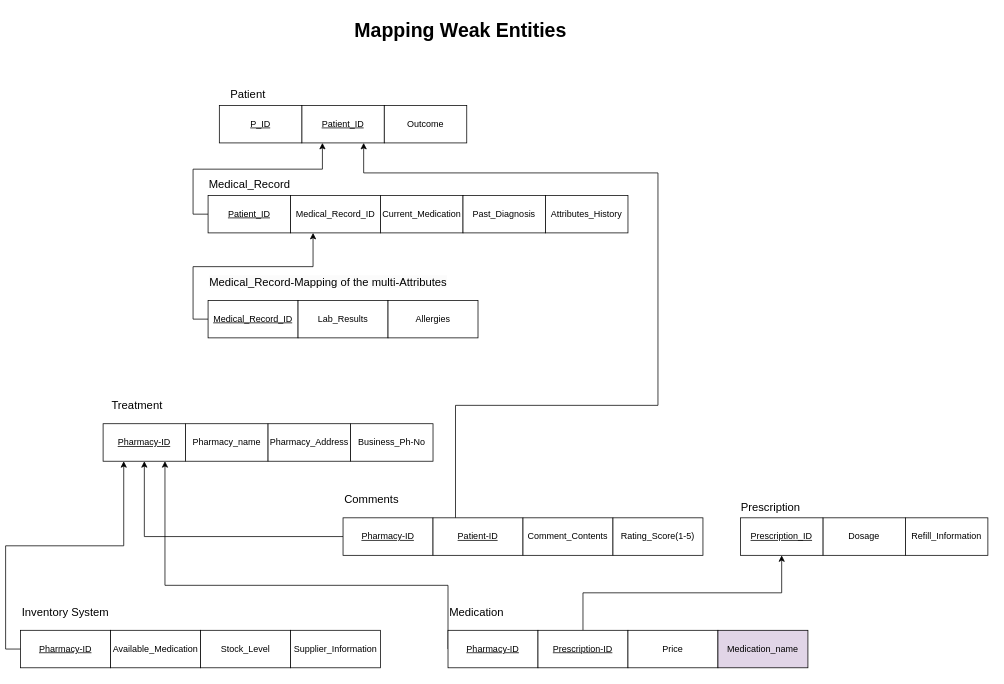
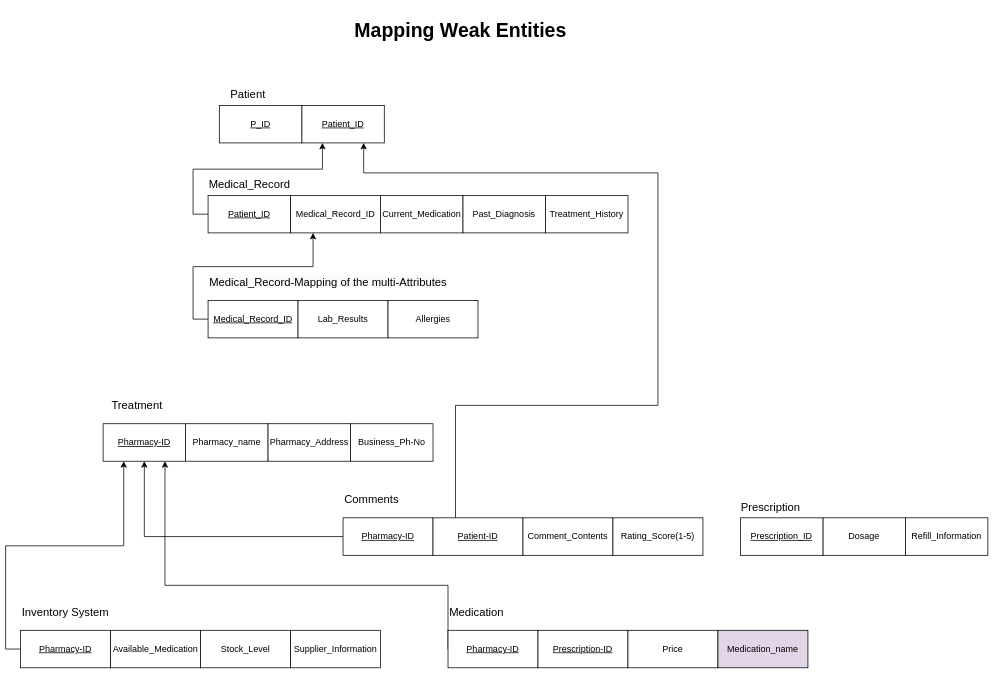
  <mxCell id="0" />
  <mxCell id="1" parent="0" />
  <mxCell id="2" value="&lt;div style=&quot;font-size: 15px;&quot;&gt;Patient&amp;nbsp;&lt;/div&gt;" style="text;html=1;align=center;verticalAlign=middle;resizable=0;points=[];autosize=1;strokeColor=none;fillColor=none;" parent="1" vertex="1"><mxGeometry x="290" y="110" width="70" height="30" as="geometry" /></mxCell>
  <mxCell id="3" value="&lt;u&gt;Patient_ID&lt;/u&gt;" style="html=1;whiteSpace=wrap;" parent="1" vertex="1"><mxGeometry x="395" y="140" width="110" height="50" as="geometry" /></mxCell>
  <mxCell id="4" value="&lt;u&gt;P_ID&lt;/u&gt;" style="html=1;whiteSpace=wrap;" parent="1" vertex="1"><mxGeometry x="285" y="140" width="110" height="50" as="geometry" /></mxCell>
- <mxCell id="5" value="Outcome" style="html=1;whiteSpace=wrap;" parent="1" vertex="1"><mxGeometry x="505" y="140" width="110" height="50" as="geometry" /></mxCell>
  <mxCell id="6" value="&lt;font style=&quot;font-size: 26px;&quot;&gt;Mapping Weak Entities&amp;nbsp;&lt;/font&gt;" style="text;strokeColor=none;fillColor=none;html=1;fontSize=24;fontStyle=1;verticalAlign=middle;align=center;" parent="1" vertex="1"><mxGeometry x="540" y="20" width="140" height="40" as="geometry" /></mxCell>
  <mxCell id="7" value="Current_Medication" style="html=1;whiteSpace=wrap;" parent="1" vertex="1"><mxGeometry x="500" y="260" width="110" height="50" as="geometry" /></mxCell>
  <mxCell id="8" style="edgeStyle=orthogonalEdgeStyle;rounded=0;orthogonalLoop=1;jettySize=auto;html=1;exitX=0;exitY=0.5;exitDx=0;exitDy=0;entryX=0.25;entryY=1;entryDx=0;entryDy=0;" parent="1" source="9" target="3" edge="1"><mxGeometry relative="1" as="geometry" /></mxCell>
  <mxCell id="9" value="&lt;u&gt;Patient_ID&lt;/u&gt;" style="html=1;whiteSpace=wrap;" parent="1" vertex="1"><mxGeometry x="270" y="260" width="110" height="50" as="geometry" /></mxCell>
  <mxCell id="10" style="edgeStyle=orthogonalEdgeStyle;rounded=0;orthogonalLoop=1;jettySize=auto;html=1;exitX=0;exitY=0.5;exitDx=0;exitDy=0;entryX=0.25;entryY=1;entryDx=0;entryDy=0;" parent="1" source="11" target="16" edge="1"><mxGeometry relative="1" as="geometry" /></mxCell>
  <mxCell id="11" value="&lt;u&gt;Medical_Record_ID&lt;/u&gt;" style="html=1;whiteSpace=wrap;" parent="1" vertex="1"><mxGeometry x="270" y="400" width="120" height="50" as="geometry" /></mxCell>
  <mxCell id="12" value="&lt;div style=&quot;font-size: 15px;&quot;&gt;Medical_Record&lt;/div&gt;" style="text;html=1;align=center;verticalAlign=middle;resizable=0;points=[];autosize=1;strokeColor=none;fillColor=none;" parent="1" vertex="1"><mxGeometry x="260" y="230" width="130" height="30" as="geometry" /></mxCell>
  <mxCell id="13" value="Past_Diagnosis" style="html=1;whiteSpace=wrap;" parent="1" vertex="1"><mxGeometry x="610" y="260" width="110" height="50" as="geometry" /></mxCell>
- <mxCell id="14" value="Attributes_History" style="html=1;whiteSpace=wrap;" parent="1" vertex="1"><mxGeometry x="720" y="260" width="110" height="50" as="geometry" /></mxCell>
+ <mxCell id="14" value="Treatment_History" style="html=1;whiteSpace=wrap;" parent="1" vertex="1"><mxGeometry x="720" y="260" width="110" height="50" as="geometry" /></mxCell>
  <mxCell id="15" value="&lt;span style=&quot;color: rgb(0, 0, 0); font-family: Helvetica; font-size: 15px; font-style: normal; font-variant-ligatures: normal; font-variant-caps: normal; font-weight: 400; letter-spacing: normal; orphans: 2; text-align: center; text-indent: 0px; text-transform: none; widows: 2; word-spacing: 0px; -webkit-text-stroke-width: 0px; white-space: nowrap; background-color: rgb(251, 251, 251); text-decoration-thickness: initial; text-decoration-style: initial; text-decoration-color: initial; display: inline !important; float: none;&quot;&gt;Medical_Record-Mapping of the multi-Attributes&lt;/span&gt;" style="text;whiteSpace=wrap;html=1;" parent="1" vertex="1"><mxGeometry x="270" y="360" width="140" height="40" as="geometry" /></mxCell>
  <mxCell id="16" value="Medical_Record_ID" style="html=1;whiteSpace=wrap;" parent="1" vertex="1"><mxGeometry x="380" y="260" width="120" height="50" as="geometry" /></mxCell>
  <mxCell id="17" value="Lab_Results" style="html=1;whiteSpace=wrap;" parent="1" vertex="1"><mxGeometry x="390" y="400" width="120" height="50" as="geometry" /></mxCell>
  <mxCell id="18" value="Allergies" style="html=1;whiteSpace=wrap;" parent="1" vertex="1"><mxGeometry x="510" y="400" width="120" height="50" as="geometry" /></mxCell>
  <mxCell id="19" value="&lt;div style=&quot;text-align: center;&quot;&gt;&lt;span style=&quot;background-color: initial; font-size: 15px; text-wrap: nowrap;&quot;&gt;Comments&lt;/span&gt;&lt;/div&gt;&lt;div style=&quot;text-align: center;&quot;&gt;&lt;span style=&quot;background-color: initial; font-size: 15px; text-wrap: nowrap;&quot;&gt;&lt;br&gt;&lt;/span&gt;&lt;/div&gt;" style="text;whiteSpace=wrap;html=1;" parent="1" vertex="1"><mxGeometry x="450" y="650" width="140" height="40" as="geometry" /></mxCell>
  <mxCell id="20" style="edgeStyle=orthogonalEdgeStyle;rounded=0;orthogonalLoop=1;jettySize=auto;html=1;exitX=0;exitY=0.5;exitDx=0;exitDy=0;entryX=0.5;entryY=1;entryDx=0;entryDy=0;" parent="1" source="21" target="27" edge="1"><mxGeometry relative="1" as="geometry" /></mxCell>
  <mxCell id="21" value="&lt;u&gt;Pharmacy-ID&lt;/u&gt;" style="html=1;whiteSpace=wrap;" parent="1" vertex="1"><mxGeometry x="450" y="690" width="120" height="50" as="geometry" /></mxCell>
  <mxCell id="22" style="edgeStyle=orthogonalEdgeStyle;rounded=0;orthogonalLoop=1;jettySize=auto;html=1;exitX=0.25;exitY=0;exitDx=0;exitDy=0;entryX=0.75;entryY=1;entryDx=0;entryDy=0;" parent="1" source="23" target="3" edge="1"><mxGeometry relative="1" as="geometry"><mxPoint x="860" y="230" as="targetPoint" /><Array as="points"><mxPoint x="600" y="540" /><mxPoint x="870" y="540" /><mxPoint x="870" y="230" /><mxPoint x="477" y="230" /></Array></mxGeometry></mxCell>
  <mxCell id="23" value="&lt;u&gt;Patient-ID&lt;/u&gt;" style="html=1;whiteSpace=wrap;" parent="1" vertex="1"><mxGeometry x="570" y="690" width="120" height="50" as="geometry" /></mxCell>
  <mxCell id="24" value="Comment_Contents" style="html=1;whiteSpace=wrap;" parent="1" vertex="1"><mxGeometry x="690" y="690" width="120" height="50" as="geometry" /></mxCell>
  <mxCell id="25" value="Rating_Score(1-5)" style="html=1;whiteSpace=wrap;" parent="1" vertex="1"><mxGeometry x="810" y="690" width="120" height="50" as="geometry" /></mxCell>
  <mxCell id="26" value="Pharmacy_name" style="html=1;whiteSpace=wrap;" parent="1" vertex="1"><mxGeometry x="240" y="564.5" width="110" height="50" as="geometry" /></mxCell>
  <mxCell id="27" value="&lt;u&gt;Pharmacy-ID&lt;/u&gt;" style="html=1;whiteSpace=wrap;" parent="1" vertex="1"><mxGeometry x="130" y="564.5" width="110" height="50" as="geometry" /></mxCell>
  <mxCell id="28" value="Pharmacy_Address" style="html=1;whiteSpace=wrap;" parent="1" vertex="1"><mxGeometry x="350" y="564.5" width="110" height="50" as="geometry" /></mxCell>
  <mxCell id="29" value="Business_Ph-No" style="html=1;whiteSpace=wrap;" parent="1" vertex="1"><mxGeometry x="460" y="564.5" width="110" height="50" as="geometry" /></mxCell>
  <mxCell id="30" value="&lt;div style=&quot;font-size: 15px;&quot;&gt;Treatment&lt;/div&gt;" style="text;html=1;align=center;verticalAlign=middle;resizable=0;points=[];autosize=1;strokeColor=none;fillColor=none;" parent="1" vertex="1"><mxGeometry x="130" y="524.5" width="90" height="30" as="geometry" /></mxCell>
  <mxCell id="31" value="&lt;div style=&quot;text-align: center;&quot;&gt;&lt;span style=&quot;font-size: 15px; text-wrap: nowrap;&quot;&gt;Inventory System&lt;/span&gt;&lt;/div&gt;" style="text;whiteSpace=wrap;html=1;" parent="1" vertex="1"><mxGeometry x="20" y="800" width="140" height="40" as="geometry" /></mxCell>
  <mxCell id="32" style="edgeStyle=orthogonalEdgeStyle;rounded=0;orthogonalLoop=1;jettySize=auto;html=1;exitX=0;exitY=0.5;exitDx=0;exitDy=0;entryX=0.25;entryY=1;entryDx=0;entryDy=0;" parent="1" source="33" target="27" edge="1"><mxGeometry relative="1" as="geometry" /></mxCell>
  <mxCell id="33" value="&lt;u&gt;Pharmacy-ID&lt;/u&gt;" style="html=1;whiteSpace=wrap;" parent="1" vertex="1"><mxGeometry x="20" y="840" width="120" height="50" as="geometry" /></mxCell>
  <mxCell id="34" value="Available_Medication" style="html=1;whiteSpace=wrap;" parent="1" vertex="1"><mxGeometry x="140" y="840" width="120" height="50" as="geometry" /></mxCell>
  <mxCell id="35" value="Stock_Level" style="html=1;whiteSpace=wrap;" parent="1" vertex="1"><mxGeometry x="260" y="840" width="120" height="50" as="geometry" /></mxCell>
  <mxCell id="36" value="Supplier_Information" style="html=1;whiteSpace=wrap;" parent="1" vertex="1"><mxGeometry x="380" y="840" width="120" height="50" as="geometry" /></mxCell>
  <mxCell id="37" value="&lt;div style=&quot;text-align: center;&quot;&gt;&lt;span style=&quot;font-size: 15px; text-wrap: nowrap;&quot;&gt;Medication&lt;/span&gt;&lt;/div&gt;" style="text;whiteSpace=wrap;html=1;" parent="1" vertex="1"><mxGeometry x="590" y="800" width="140" height="40" as="geometry" /></mxCell>
  <mxCell id="38" style="edgeStyle=orthogonalEdgeStyle;rounded=0;orthogonalLoop=1;jettySize=auto;html=1;exitX=0;exitY=0.5;exitDx=0;exitDy=0;entryX=0.75;entryY=1;entryDx=0;entryDy=0;" parent="1" source="39" target="27" edge="1"><mxGeometry relative="1" as="geometry"><Array as="points"><mxPoint x="590" y="780" /><mxPoint x="213" y="780" /></Array></mxGeometry></mxCell>
  <mxCell id="39" value="&lt;u&gt;Pharmacy-ID&lt;/u&gt;" style="html=1;whiteSpace=wrap;" parent="1" vertex="1"><mxGeometry x="590" y="840" width="120" height="50" as="geometry" /></mxCell>
- <mxCell id="40" style="edgeStyle=orthogonalEdgeStyle;rounded=0;orthogonalLoop=1;jettySize=auto;html=1;exitX=0.5;exitY=0;exitDx=0;exitDy=0;entryX=0.5;entryY=1;entryDx=0;entryDy=0;" parent="1" source="41" target="46" edge="1"><mxGeometry relative="1" as="geometry" /></mxCell>
  <mxCell id="41" value="&lt;u&gt;Prescription-ID&lt;/u&gt;" style="html=1;whiteSpace=wrap;" parent="1" vertex="1"><mxGeometry x="710" y="840" width="120" height="50" as="geometry" /></mxCell>
  <mxCell id="42" value="Price" style="html=1;whiteSpace=wrap;" parent="1" vertex="1"><mxGeometry x="830" y="840" width="120" height="50" as="geometry" /></mxCell>
  <mxCell id="43" value="Medication_name" style="html=1;whiteSpace=wrap;fillColor=#e1d5e7;" parent="1" vertex="1"><mxGeometry x="950" y="840" width="120" height="50" as="geometry" /></mxCell>
  <mxCell id="44" value="&lt;div style=&quot;font-size: 15px;&quot;&gt;Prescription&lt;/div&gt;" style="text;html=1;align=center;verticalAlign=middle;resizable=0;points=[];autosize=1;strokeColor=none;fillColor=none;" parent="1" vertex="1"><mxGeometry x="970" y="660" width="100" height="30" as="geometry" /></mxCell>
  <mxCell id="45" value="Dosage" style="html=1;whiteSpace=wrap;" parent="1" vertex="1"><mxGeometry x="1090" y="690" width="110" height="50" as="geometry" /></mxCell>
  <mxCell id="46" value="&lt;u&gt;Prescription_ID&lt;/u&gt;" style="html=1;whiteSpace=wrap;" parent="1" vertex="1"><mxGeometry x="980" y="690" width="110" height="50" as="geometry" /></mxCell>
  <mxCell id="47" value="Refill_Information" style="html=1;whiteSpace=wrap;" parent="1" vertex="1"><mxGeometry x="1200" y="690" width="110" height="50" as="geometry" /></mxCell>
